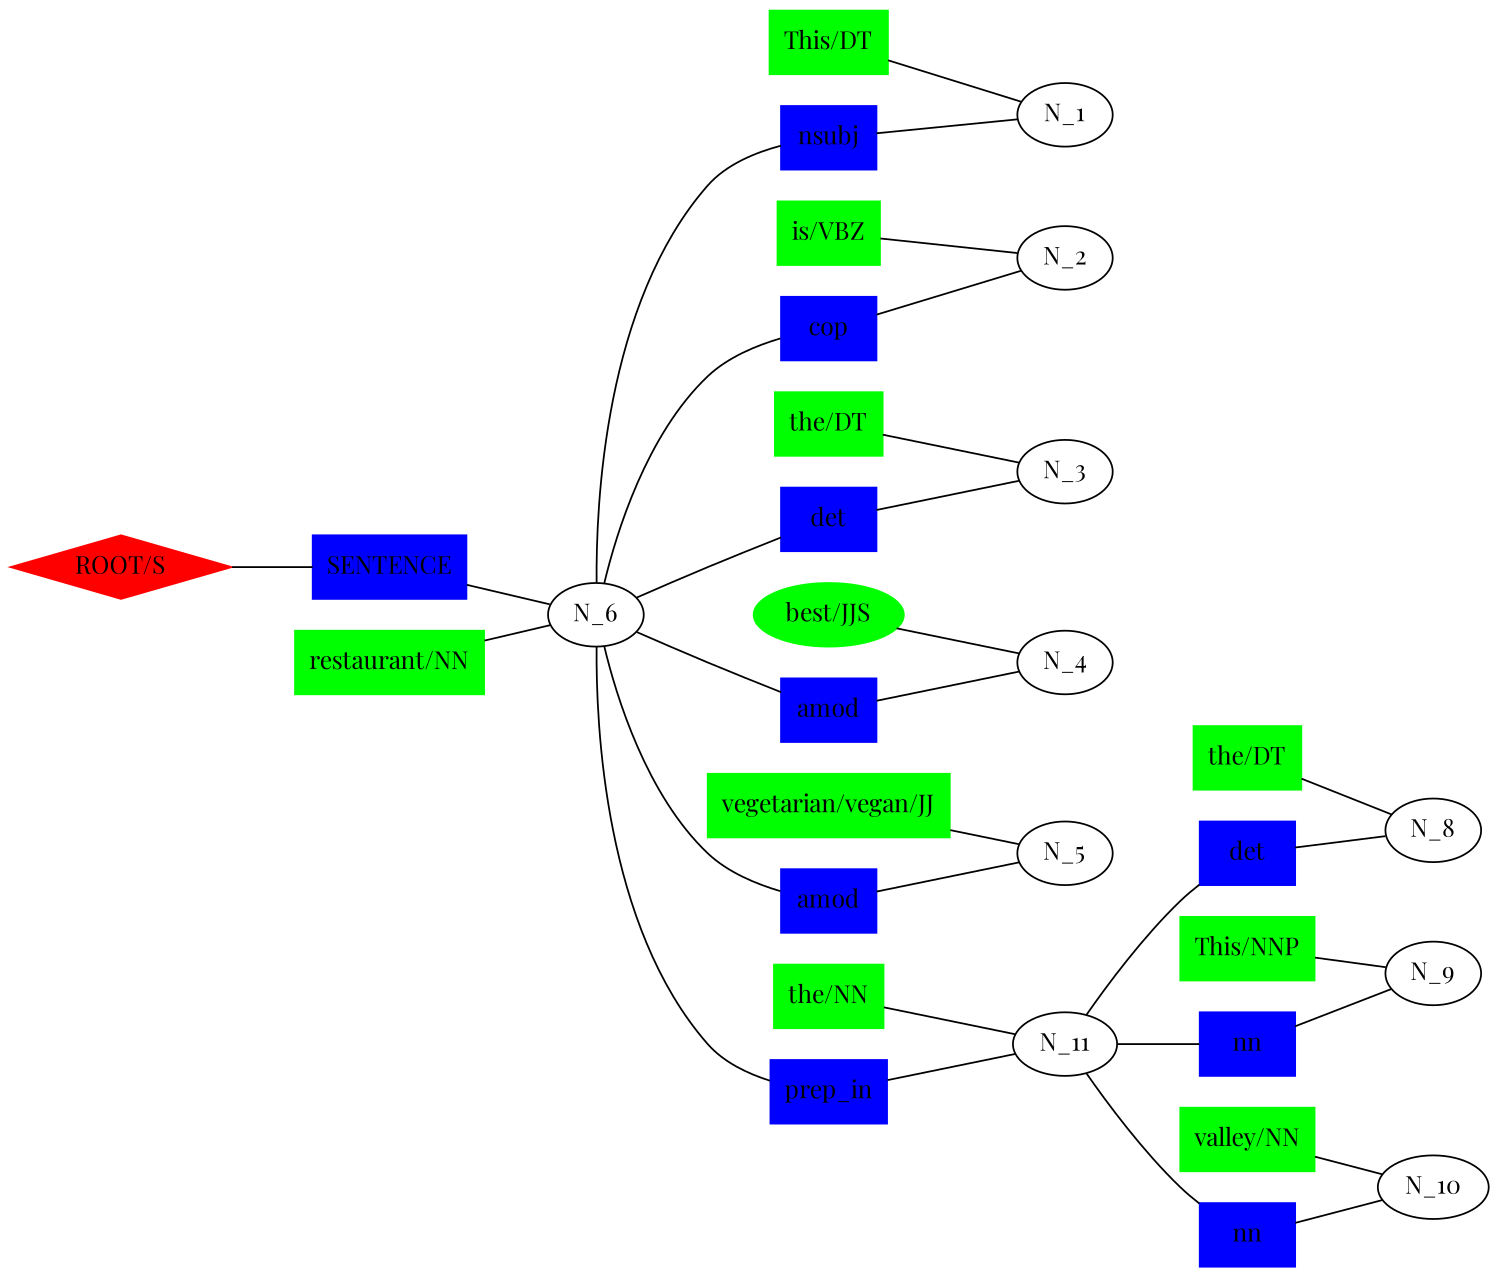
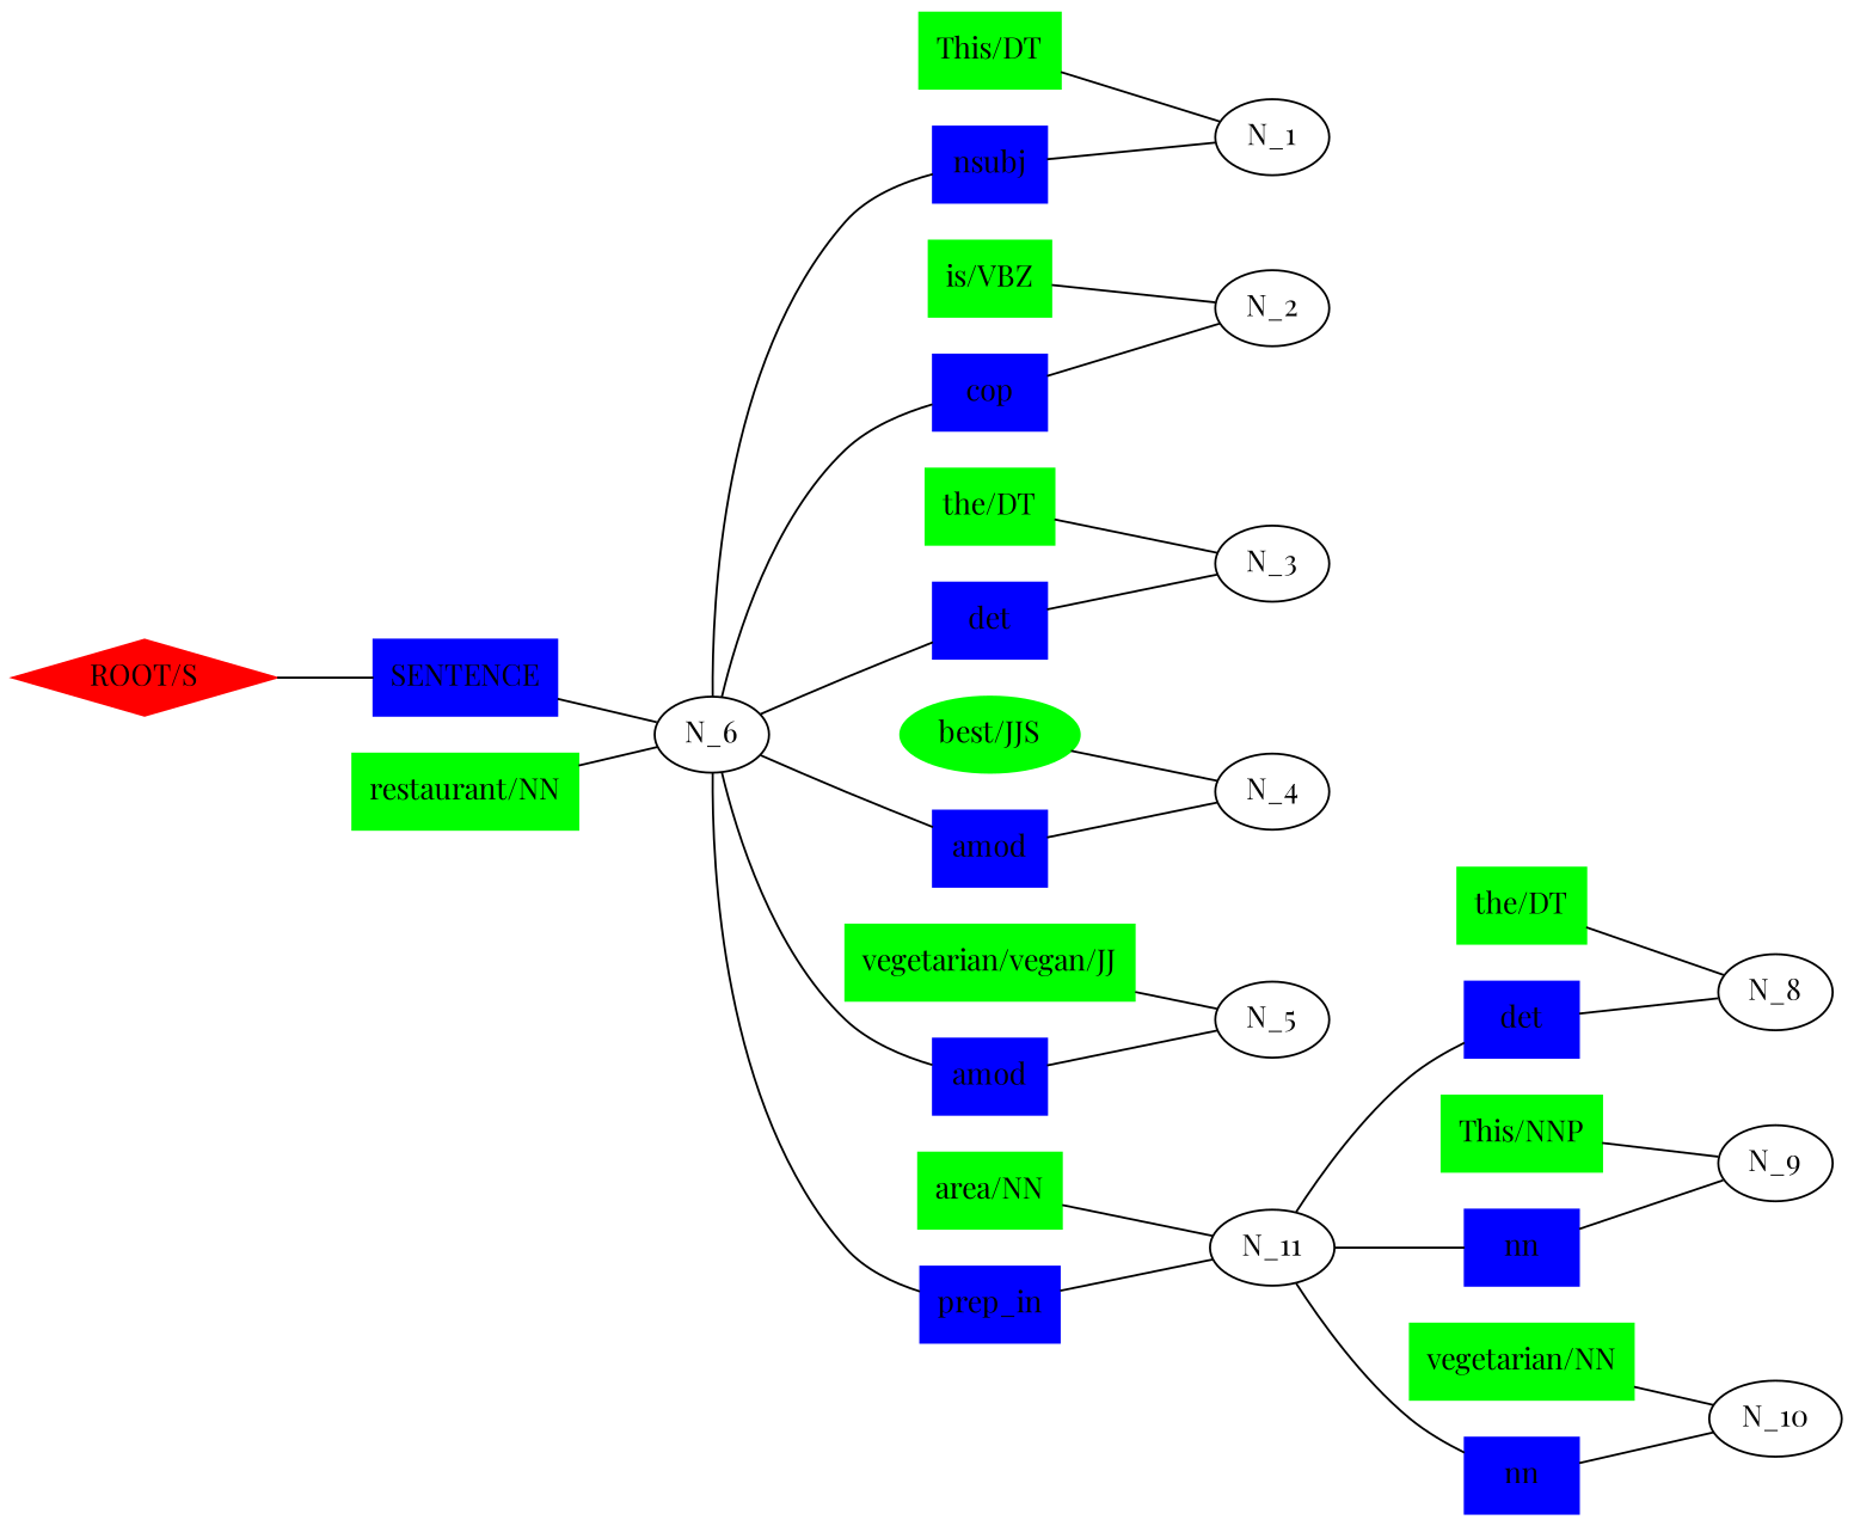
  graph {
    fontname="Playfair Display"
    rankdir=LR
    node [fontname="Playfair Display" shape=box style=filled]
    edge [fontname="Playfair Display"]
    n1 [color=blue label=nsubj]
    N_1 [shape="" style=""]
    N_6 [shape="" style=""]
    n4 [color=blue label=cop]
    n5 [color=blue label=det]
    n6 [color=blue label=amod]
    n7 [color=blue label=amod]
    n8 [color=blue label=prep_in]
    N_2 [shape="" style=""]
    N_3 [shape="" style=""]
    N_4 [shape="" style=""]
    N_5 [shape="" style=""]
    N_11 [shape="" style=""]
    n14 [color=blue label=det]
    N_8 [shape="" style=""]
    n16 [color=blue label=nn]
    n17 [color=blue label=nn]
    N_9 [shape="" style=""]
    N_10 [shape="" style=""]
    n20 [color=red label="ROOT/S" shape=diamond]
    n21 [color=blue label=SENTENCE]
    n22 [color=green label="This/DT"]
    n23 [color=green label="is/VBZ"]
    n24 [color=green label="the/DT"]
    n25 [color=green label="best/JJS" shape=ellipse]
    n26 [color=green label="vegetarian/vegan/JJ"]
    n27 [color=green label="restaurant/NN"]
    n28 [color=green label="the/DT"]
    n29 [color=green label="This/NNP"]
-   n30 [color=green label="valley/NN"]
-   n31 [color=green label="the/NN"]
+   n30 [color=green label="vegetarian/NN"]
+   n31 [color=green label="area/NN"]
    n1 -- N_1
    N_6 -- n1
    N_6 -- n4
    N_6 -- n5
    N_6 -- n6
    N_6 -- n7
    N_6 -- n8
    n4 -- N_2
    n5 -- N_3
    n6 -- N_4
    n7 -- N_5
    n8 -- N_11
    N_11 -- n14
    N_11 -- n16
    N_11 -- n17
    n14 -- N_8
    n16 -- N_9
    n17 -- N_10
    n20 -- n21
    n21 -- N_6
    n22 -- N_1
    n23 -- N_2
    n24 -- N_3
    n25 -- N_4
    n26 -- N_5
    n27 -- N_6
    n28 -- N_8
    n29 -- N_9
    n30 -- N_10
    n31 -- N_11
  }
